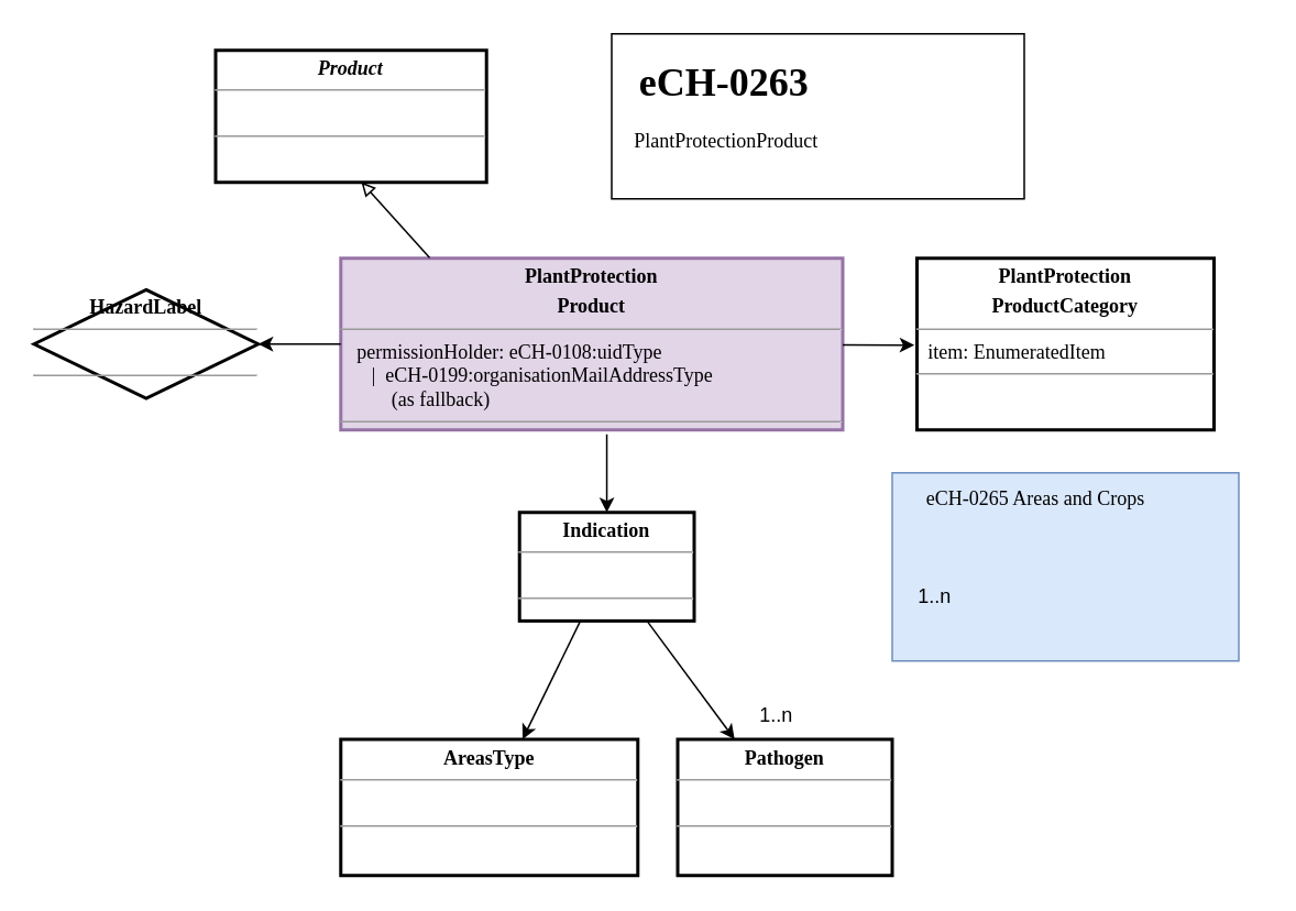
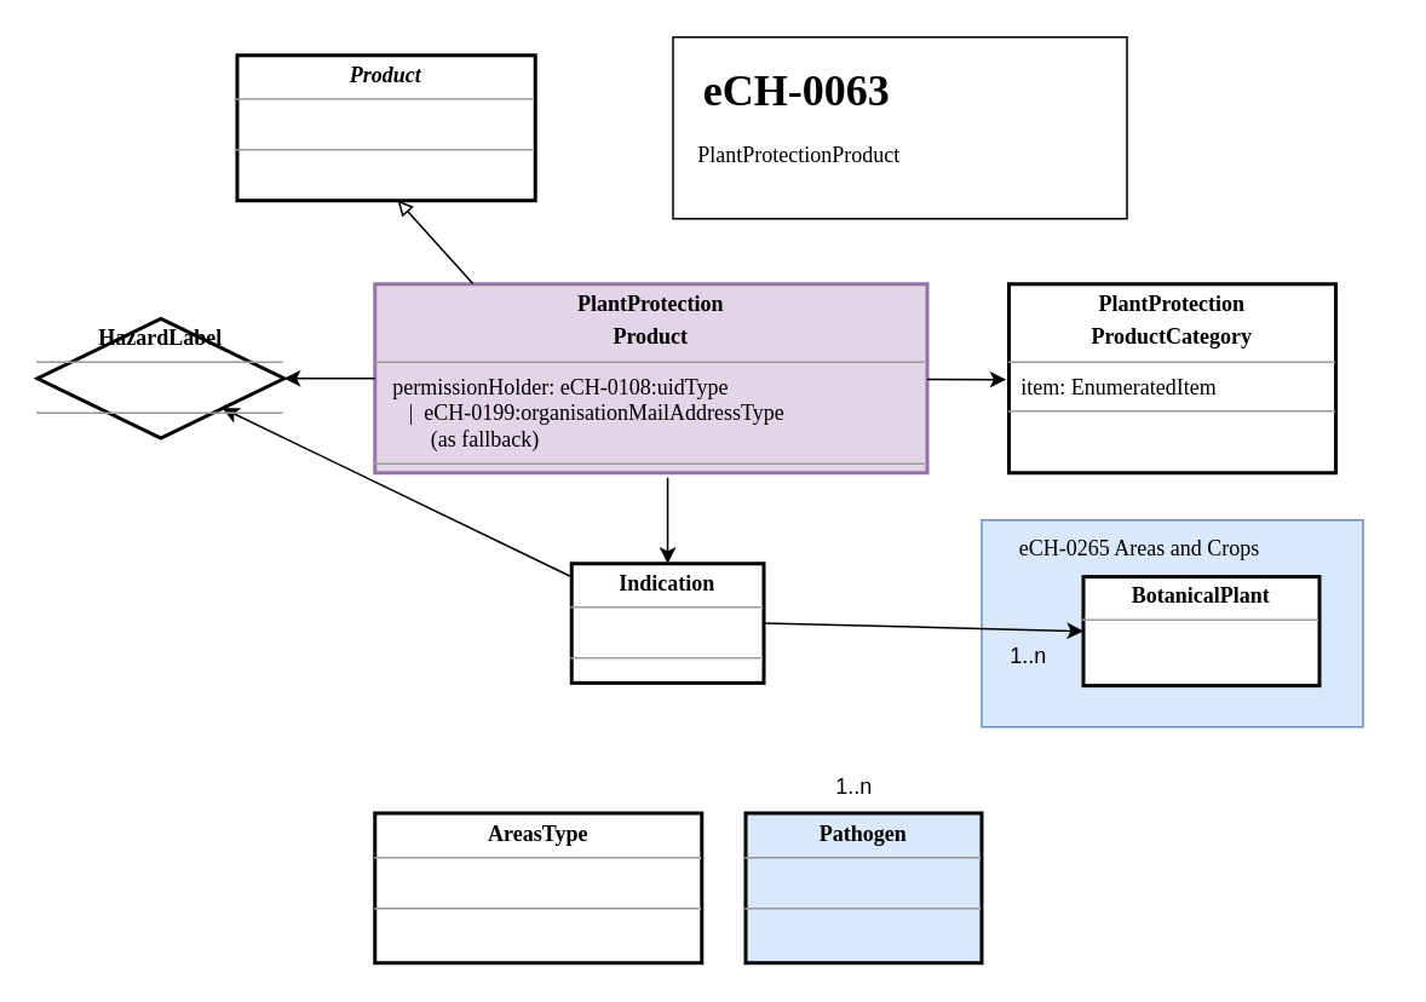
  <mxCell id="0" />
  <mxCell id="1" parent="0" />
  <mxCell id="2" value="" style="rounded=0;whiteSpace=wrap;html=1;" vertex="1" parent="1"><mxGeometry x="370" y="20" width="250" height="100" as="geometry" /></mxCell>
  <mxCell id="3" value="&lt;p style=&quot;margin:0px;margin-top:4px;text-align:center;&quot;&gt;&lt;b&gt;PlantProtection&lt;/b&gt;&lt;/p&gt;&lt;p style=&quot;margin:0px;margin-top:4px;text-align:center;&quot;&gt;&lt;b&gt;Product&lt;/b&gt;&lt;/p&gt;&lt;hr size=&quot;1&quot;&gt;&lt;p style=&quot;margin:0px;margin-left:4px;&quot;&gt;&amp;nbsp; permissionHolder: eCH-0108:uidType&lt;/p&gt;&lt;p style=&quot;margin:0px;margin-left:4px;&quot;&gt;&amp;nbsp; &amp;nbsp; &amp;nbsp;|&amp;nbsp; eCH-0199:organisationMailAddressType&lt;br&gt;&lt;/p&gt;&lt;p style=&quot;margin:0px;margin-left:4px;&quot;&gt;&amp;nbsp; &amp;nbsp; &amp;nbsp; &amp;nbsp; &amp;nbsp;(as fallback)&lt;/p&gt;&lt;hr size=&quot;1&quot;&gt;&lt;p style=&quot;margin:0px;margin-left:4px;&quot;&gt;&lt;br&gt;&lt;/p&gt;" style="verticalAlign=top;align=left;overflow=fill;fontSize=12;fontFamily=Verdana;html=1;sketch=0;strokeWidth=2;fillColor=#e1d5e7;strokeColor=#9673a6;" parent="1" vertex="1"><mxGeometry x="205.85" y="156" width="304.15" height="104" as="geometry" /></mxCell>
  <mxCell id="4" value="" style="endArrow=classic;html=1;sketch=0;fontFamily=Verdana;curved=1;exitX=0.53;exitY=1.026;exitDx=0;exitDy=0;exitPerimeter=0;" parent="1" source="3" target="7" edge="1"><mxGeometry width="50" height="50" relative="1" as="geometry"><mxPoint x="693.689" y="370.5" as="sourcePoint" /><mxPoint x="725.463" y="341" as="targetPoint" /></mxGeometry></mxCell>
  <mxCell id="5" value="" style="endArrow=classic;html=1;sketch=0;fontFamily=Verdana;curved=1;entryX=-0.008;entryY=0.506;entryDx=0;entryDy=0;entryPerimeter=0;" parent="1" source="3" target="6" edge="1"><mxGeometry width="50" height="50" relative="1" as="geometry"><mxPoint x="417.2" y="-2.585" as="sourcePoint" /><mxPoint x="304.32" y="9.863" as="targetPoint" /></mxGeometry></mxCell>
  <mxCell id="6" value="&lt;p style=&quot;margin:0px;margin-top:4px;text-align:center;&quot;&gt;&lt;b&gt;PlantProtection&lt;/b&gt;&lt;/p&gt;&lt;p style=&quot;margin:0px;margin-top:4px;text-align:center;&quot;&gt;&lt;b&gt;ProductCategory&lt;/b&gt;&lt;/p&gt;&lt;hr size=&quot;1&quot;&gt;&lt;p style=&quot;margin:0px;margin-left:4px;&quot;&gt;&amp;nbsp;item: EnumeratedItem&lt;br&gt;&lt;/p&gt;&lt;hr size=&quot;1&quot;&gt;&lt;p style=&quot;margin:0px;margin-left:4px;&quot;&gt;&lt;br&gt;&lt;/p&gt;" style="verticalAlign=top;align=left;overflow=fill;fontSize=12;fontFamily=Verdana;html=1;sketch=0;strokeWidth=2;" parent="1" vertex="1"><mxGeometry x="555" y="156" width="180" height="104" as="geometry" /></mxCell>
  <mxCell id="7" value="&lt;p style=&quot;margin:0px;margin-top:4px;text-align:center;&quot;&gt;&lt;b style=&quot;background-color: initial;&quot;&gt;Indication&lt;/b&gt;&lt;/p&gt;&lt;hr size=&quot;1&quot;&gt;&lt;p style=&quot;margin:0px;margin-left:4px;&quot;&gt;&amp;nbsp;&lt;br&gt;&lt;/p&gt;&lt;hr size=&quot;1&quot;&gt;&lt;p style=&quot;margin:0px;margin-left:4px;&quot;&gt;&lt;br&gt;&lt;/p&gt;" style="verticalAlign=top;align=left;overflow=fill;fontSize=12;fontFamily=Verdana;html=1;sketch=0;strokeWidth=2;" parent="1" vertex="1"><mxGeometry x="314.15" y="310" width="105.85" height="65.75" as="geometry" /></mxCell>
- <mxCell id="8" value="" style="endArrow=classic;html=1;sketch=0;fontFamily=Verdana;curved=1;" parent="1" source="7" target="9" edge="1"><mxGeometry width="50" height="50" relative="1" as="geometry"><mxPoint x="568.414" y="291.97" as="sourcePoint" /><mxPoint x="721.35" y="337.5" as="targetPoint" /></mxGeometry></mxCell>
- <mxCell id="9" value="&lt;p style=&quot;margin:0px;margin-top:4px;text-align:center;&quot;&gt;&lt;b&gt;Pathogen&lt;/b&gt;&lt;/p&gt;&lt;hr size=&quot;1&quot;&gt;&lt;p style=&quot;margin:0px;margin-left:4px;&quot;&gt;&amp;nbsp;&lt;br&gt;&lt;/p&gt;&lt;hr size=&quot;1&quot;&gt;&lt;p style=&quot;margin:0px;margin-left:4px;&quot;&gt;&lt;br&gt;&lt;/p&gt;" style="verticalAlign=top;align=left;overflow=fill;fontSize=12;fontFamily=Verdana;html=1;sketch=0;strokeWidth=2;" parent="1" vertex="1"><mxGeometry x="410" y="447.5" width="130" height="82.5" as="geometry" /></mxCell>
+ <mxCell id="9" value="&lt;p style=&quot;margin:0px;margin-top:4px;text-align:center;&quot;&gt;&lt;b&gt;Pathogen&lt;/b&gt;&lt;/p&gt;&lt;hr size=&quot;1&quot;&gt;&lt;p style=&quot;margin:0px;margin-left:4px;&quot;&gt;&amp;nbsp;&lt;br&gt;&lt;/p&gt;&lt;hr size=&quot;1&quot;&gt;&lt;p style=&quot;margin:0px;margin-left:4px;&quot;&gt;&lt;br&gt;&lt;/p&gt;" style="verticalAlign=top;align=left;overflow=fill;fontSize=12;fontFamily=Verdana;html=1;sketch=0;strokeWidth=2;fillColor=#dae8fc;" parent="1" vertex="1"><mxGeometry x="410" y="447.5" width="130" height="82.5" as="geometry" /></mxCell>
  <mxCell id="10" value="&lt;p style=&quot;margin:0px;margin-top:4px;text-align:center;&quot;&gt;&lt;b&gt;Areas&lt;/b&gt;&lt;b style=&quot;background-color: initial;&quot;&gt;Type&lt;/b&gt;&lt;/p&gt;&lt;hr size=&quot;1&quot;&gt;&lt;p style=&quot;margin:0px;margin-left:4px;&quot;&gt;&amp;nbsp;&amp;nbsp;&lt;/p&gt;&lt;hr size=&quot;1&quot;&gt;&lt;p style=&quot;margin:0px;margin-left:4px;&quot;&gt;&lt;br&gt;&lt;/p&gt;" style="verticalAlign=top;align=left;overflow=fill;fontSize=12;fontFamily=Verdana;html=1;sketch=0;strokeWidth=2;" parent="1" vertex="1"><mxGeometry x="205.85" y="447.5" width="180" height="82.5" as="geometry" /></mxCell>
- <mxCell id="11" value="" style="endArrow=classic;html=1;sketch=0;fontFamily=Verdana;curved=1;" parent="1" source="7" target="10" edge="1"><mxGeometry width="50" height="50" relative="1" as="geometry"><mxPoint x="506.5" y="290" as="sourcePoint" /><mxPoint x="486.5" y="320" as="targetPoint" /></mxGeometry></mxCell>
+ <mxCell id="11" value="" style="endArrow=classic;html=1;sketch=0;fontFamily=Verdana;curved=1;" parent="1" source="7" target="12" edge="1"><mxGeometry width="50" height="50" relative="1" as="geometry"><mxPoint x="506.5" y="290" as="sourcePoint" /><mxPoint x="486.5" y="320" as="targetPoint" /></mxGeometry></mxCell>
  <mxCell id="12" value="&lt;p style=&quot;margin:0px;margin-top:4px;text-align:center;&quot;&gt;&lt;b style=&quot;background-color: initial;&quot;&gt;HazardLabel&lt;/b&gt;&lt;/p&gt;&lt;hr size=&quot;1&quot;&gt;&lt;p style=&quot;margin:0px;margin-left:4px;&quot;&gt;&amp;nbsp;&lt;br&gt;&lt;/p&gt;&lt;hr size=&quot;1&quot;&gt;&lt;p style=&quot;margin:0px;margin-left:4px;&quot;&gt;&lt;br&gt;&lt;/p&gt;" style="rhombus;verticalAlign=top;align=left;overflow=fill;fontSize=12;fontFamily=Verdana;html=1;sketch=0;strokeWidth=2;" parent="1" vertex="1"><mxGeometry x="20" y="175.12" width="135.85" height="65.75" as="geometry" /></mxCell>
  <mxCell id="13" value="" style="endArrow=classic;html=1;sketch=0;fontFamily=Verdana;curved=1;" parent="1" source="3" target="12" edge="1"><mxGeometry width="50" height="50" relative="1" as="geometry"><mxPoint x="318" y="251" as="sourcePoint" /><mxPoint x="487" y="317" as="targetPoint" /></mxGeometry></mxCell>
  <mxCell id="14" value="&lt;p style=&quot;margin:0px;margin-top:4px;text-align:center;&quot;&gt;&lt;b&gt;&lt;i&gt;Product&lt;/i&gt;&lt;/b&gt;&lt;/p&gt;&lt;hr size=&quot;1&quot;&gt;&lt;p style=&quot;margin:0px;margin-left:4px;&quot;&gt;&lt;br&gt;&lt;/p&gt;&lt;hr size=&quot;1&quot;&gt;&lt;p style=&quot;margin:0px;margin-left:4px;&quot;&gt;&lt;br&gt;&lt;/p&gt;" style="verticalAlign=top;align=left;overflow=fill;fontSize=12;fontFamily=Verdana;html=1;sketch=0;strokeWidth=2;" vertex="1" parent="1"><mxGeometry x="130" y="30" width="164.15" height="80" as="geometry" /></mxCell>
  <mxCell id="15" value="" style="endArrow=block;html=1;sketch=0;fontFamily=Verdana;curved=1;endFill=0;exitX=0.177;exitY=-0.003;exitDx=0;exitDy=0;entryX=0.538;entryY=0.998;entryDx=0;entryDy=0;entryPerimeter=0;exitPerimeter=0;" edge="1" parent="1" source="3" target="14"><mxGeometry width="50" height="50" relative="1" as="geometry"><mxPoint x="-291.8" y="646" as="sourcePoint" /><mxPoint x="-314.18" y="529.7" as="targetPoint" /></mxGeometry></mxCell>
- <mxCell id="16" value="&lt;h1&gt;&lt;span style=&quot;background-color: initial;&quot;&gt;eCH-0263&lt;/span&gt;&lt;/h1&gt;&lt;div&gt;&lt;br&gt;&lt;/div&gt;" style="text;html=1;strokeColor=none;fillColor=none;spacing=5;spacingTop=-20;whiteSpace=wrap;overflow=hidden;rounded=0;strokeWidth=2;fontFamily=Verdana;" vertex="1" parent="1"><mxGeometry x="381.5" y="30" width="195.7" height="80" as="geometry" /></mxCell>
+ <mxCell id="16" value="&lt;h1&gt;&lt;span style=&quot;background-color: initial;&quot;&gt;eCH-0063&lt;/span&gt;&lt;/h1&gt;&lt;div&gt;&lt;br&gt;&lt;/div&gt;" style="text;html=1;strokeColor=none;fillColor=none;spacing=5;spacingTop=-20;whiteSpace=wrap;overflow=hidden;rounded=0;strokeWidth=2;fontFamily=Verdana;" vertex="1" parent="1"><mxGeometry x="381.5" y="30" width="195.7" height="80" as="geometry" /></mxCell>
  <mxCell id="17" value="PlantProtectionProduct" style="text;html=1;strokeColor=none;fillColor=none;align=left;verticalAlign=middle;whiteSpace=wrap;rounded=0;strokeWidth=2;fontFamily=Verdana;" vertex="1" parent="1"><mxGeometry x="381.5" y="70" width="226.4" height="30" as="geometry" /></mxCell>
  <mxCell id="18" value="" style="rounded=0;whiteSpace=wrap;html=1;fillColor=#dae8fc;strokeColor=#6c8ebf;fontFamily=Verdana;" vertex="1" parent="1"><mxGeometry x="540" y="286" width="210" height="114" as="geometry" /></mxCell>
  <mxCell id="19" value="eCH-0265 Areas and Crops" style="text;html=1;strokeColor=none;fillColor=none;align=left;verticalAlign=middle;whiteSpace=wrap;rounded=0;strokeWidth=2;fontFamily=Verdana;" vertex="1" parent="1"><mxGeometry x="559" y="287.25" width="204" height="30" as="geometry" /></mxCell>
+ <mxCell id="20" value="&lt;p style=&quot;margin:0px;margin-top:4px;text-align:center;&quot;&gt;&lt;b&gt;BotanicalPlant&lt;/b&gt;&lt;/p&gt;&lt;hr size=&quot;1&quot;&gt;&lt;p style=&quot;margin:0px;margin-left:4px;&quot;&gt;&lt;br&gt;&lt;/p&gt;" style="verticalAlign=top;align=left;overflow=fill;fontSize=12;fontFamily=Verdana;html=1;sketch=0;strokeWidth=2;" vertex="1" parent="1"><mxGeometry x="596" y="317.25" width="130" height="60" as="geometry" /></mxCell>
+ <mxCell id="21" value="" style="endArrow=classic;html=1;sketch=0;fontFamily=Verdana;curved=1;entryX=0;entryY=0.5;entryDx=0;entryDy=0;exitX=1;exitY=0.5;exitDx=0;exitDy=0;" edge="1" parent="1" source="7" target="20"><mxGeometry width="50" height="50" relative="1" as="geometry"><mxPoint x="403.651" y="385.75" as="sourcePoint" /><mxPoint x="610" y="500" as="targetPoint" /></mxGeometry></mxCell>
  <mxCell id="22" value="1..n" style="text;html=1;strokeColor=none;fillColor=none;align=center;verticalAlign=middle;whiteSpace=wrap;rounded=0;" parent="1" vertex="1"><mxGeometry x="536" y="345.75" width="60" height="30" as="geometry" /></mxCell>
  <mxCell id="23" value="1..n" style="text;html=1;strokeColor=none;fillColor=none;align=center;verticalAlign=middle;whiteSpace=wrap;rounded=0;" vertex="1" parent="1"><mxGeometry x="440" y="417.5" width="60" height="30" as="geometry" /></mxCell>
